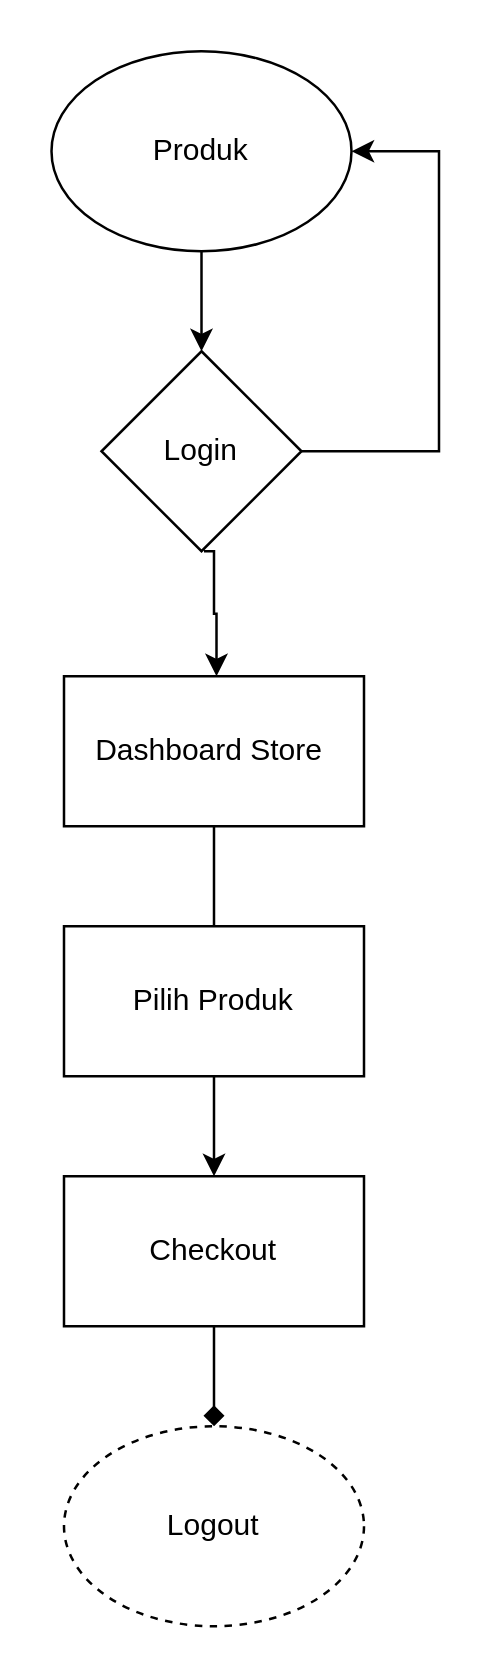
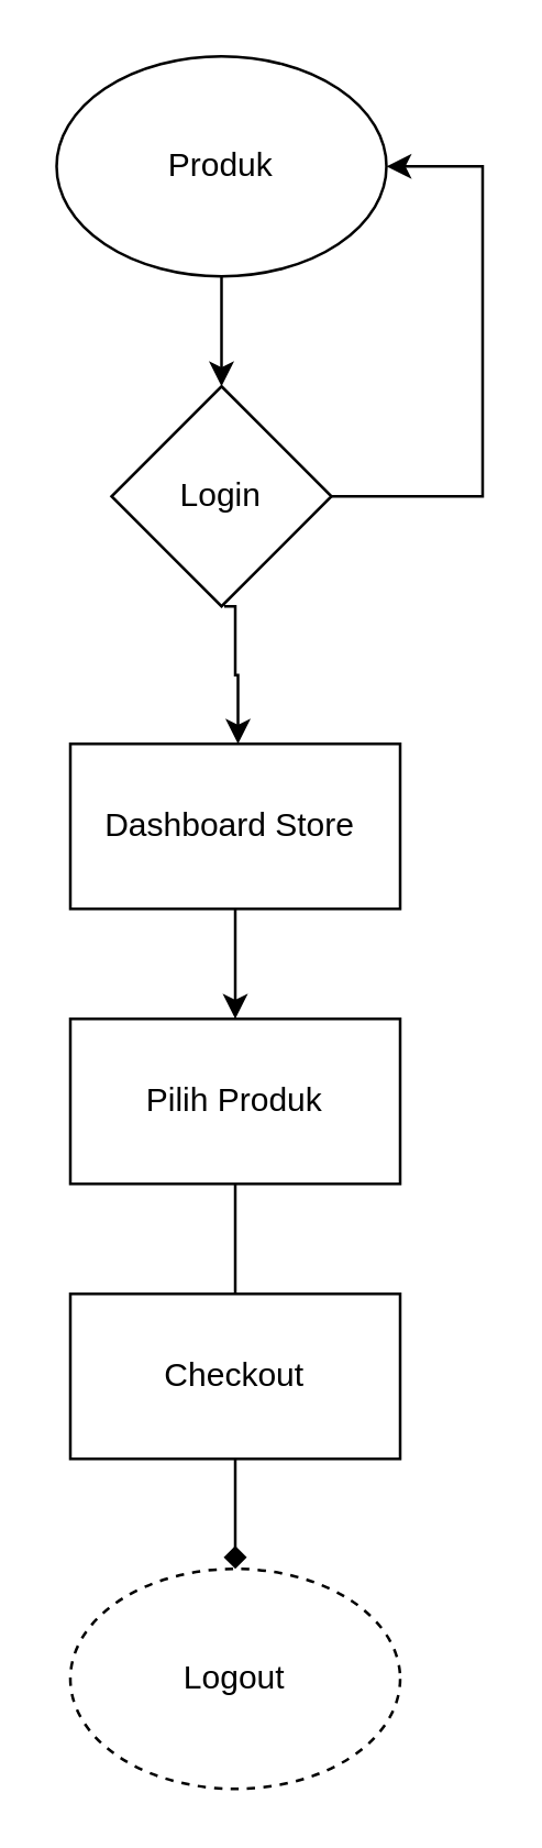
  <mxCell id="0" />
  <mxCell id="1" parent="0" />
  <mxCell id="2" style="edgeStyle=orthogonalEdgeStyle;rounded=0;orthogonalLoop=1;jettySize=auto;html=1;exitX=0.5;exitY=1;exitDx=0;exitDy=0;entryX=0.5;entryY=0;entryDx=0;entryDy=0;" edge="1" parent="1" source="3" target="6"><mxGeometry relative="1" as="geometry" /></mxCell>
  <mxCell id="3" value="Produk" style="ellipse;whiteSpace=wrap;html=1;" vertex="1" parent="1"><mxGeometry x="20" y="20" width="120" height="80" as="geometry" /></mxCell>
  <mxCell id="4" style="edgeStyle=orthogonalEdgeStyle;rounded=0;orthogonalLoop=1;jettySize=auto;html=1;exitX=0.5;exitY=1;exitDx=0;exitDy=0;entryX=0.5;entryY=0;entryDx=0;entryDy=0;" edge="1" parent="1"><mxGeometry relative="1" as="geometry"><mxPoint x="81" y="220" as="sourcePoint" /><mxPoint x="86" y="270" as="targetPoint" /><Array as="points"><mxPoint x="85" y="220" /><mxPoint x="85" y="245" /><mxPoint x="86" y="245" /></Array></mxGeometry></mxCell>
  <mxCell id="5" style="edgeStyle=orthogonalEdgeStyle;rounded=0;orthogonalLoop=1;jettySize=auto;html=1;exitX=1;exitY=0.5;exitDx=0;exitDy=0;entryX=1;entryY=0.5;entryDx=0;entryDy=0;" edge="1" parent="1" source="6" target="3"><mxGeometry relative="1" as="geometry"><Array as="points"><mxPoint x="175" y="180" /><mxPoint x="175" y="60" /></Array></mxGeometry></mxCell>
  <mxCell id="6" value="Login" style="rhombus;whiteSpace=wrap;html=1;" vertex="1" parent="1"><mxGeometry x="40" y="140" width="80" height="80" as="geometry" /></mxCell>
- <mxCell id="7" style="edgeStyle=orthogonalEdgeStyle;rounded=0;orthogonalLoop=1;jettySize=auto;html=1;exitX=0.5;exitY=1;exitDx=0;exitDy=0;entryX=0.5;entryY=0;entryDx=0;entryDy=0;endArrow=none;" edge="1" parent="1" source="8" target="10"><mxGeometry relative="1" as="geometry" /></mxCell>
+ <mxCell id="7" style="edgeStyle=orthogonalEdgeStyle;rounded=0;orthogonalLoop=1;jettySize=auto;html=1;exitX=0.5;exitY=1;exitDx=0;exitDy=0;entryX=0.5;entryY=0;entryDx=0;entryDy=0;" edge="1" parent="1" source="8" target="10"><mxGeometry relative="1" as="geometry" /></mxCell>
  <mxCell id="8" value="Dashboard Store&amp;nbsp;" style="rounded=0;whiteSpace=wrap;html=1;" vertex="1" parent="1"><mxGeometry x="25" y="270" width="120" height="60" as="geometry" /></mxCell>
- <mxCell id="9" style="edgeStyle=orthogonalEdgeStyle;rounded=0;orthogonalLoop=1;jettySize=auto;html=1;exitX=0.5;exitY=1;exitDx=0;exitDy=0;entryX=0.5;entryY=0;entryDx=0;entryDy=0;" edge="1" parent="1" source="10" target="12"><mxGeometry relative="1" as="geometry" /></mxCell>
+ <mxCell id="9" style="edgeStyle=orthogonalEdgeStyle;rounded=0;orthogonalLoop=1;jettySize=auto;html=1;exitX=0.5;exitY=1;exitDx=0;exitDy=0;entryX=0.5;entryY=0;entryDx=0;entryDy=0;endArrow=none;" edge="1" parent="1" source="10" target="12"><mxGeometry relative="1" as="geometry" /></mxCell>
  <mxCell id="10" value="Pilih Produk" style="rounded=0;whiteSpace=wrap;html=1;" vertex="1" parent="1"><mxGeometry x="25" y="370" width="120" height="60" as="geometry" /></mxCell>
  <mxCell id="11" style="edgeStyle=orthogonalEdgeStyle;rounded=0;orthogonalLoop=1;jettySize=auto;html=1;exitX=0.5;exitY=1;exitDx=0;exitDy=0;entryX=0.5;entryY=0;entryDx=0;entryDy=0;endArrow=diamond;" edge="1" parent="1" source="12" target="13"><mxGeometry relative="1" as="geometry" /></mxCell>
  <mxCell id="12" value="Checkout" style="rounded=0;whiteSpace=wrap;html=1;" vertex="1" parent="1"><mxGeometry x="25" y="470" width="120" height="60" as="geometry" /></mxCell>
  <mxCell id="13" value="Logout" style="ellipse;whiteSpace=wrap;html=1;dashed=1;" vertex="1" parent="1"><mxGeometry x="25" y="570" width="120" height="80" as="geometry" /></mxCell>
